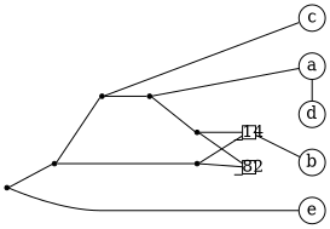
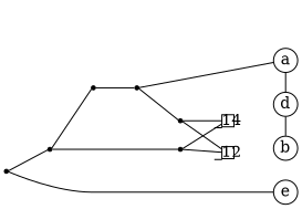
  graph {
    rankdir=LR
    node [fixedsize=true shape=point]
    a [height=0.3 shape=circle width=0.3]
    b [height=0.3 shape=circle width=0.3]
-   c [height=0.3 shape=circle width=0.3]
    d [height=0.3 shape=circle width=0.3]
    e [height=0.3 shape=circle width=0.3]
    n6 [height=0.15 label=_14 shape=square width=0.15]
-   _12 [height=0.15 shape=square width=0.15 label=_82]
+   _12 [height=0.15 shape=square width=0.15]
    _5 [height=default width=default]
    _6 [height=default width=default]
    _7 [height=default width=default]
    _8 [height=default width=default]
    _9 [height=default width=default]
    _10 [height=default width=default]
    subgraph sub_1 {
      rank=same
      a
      b
-     c
      d
      e
    }
    a -- d
-   n6 -- b
+   d -- b
    _5 -- n6
    _5 -- _12
    _6 -- n6
    _6 -- _12
    _7 -- a
    _7 -- _5
-   _8 -- c
    _8 -- _7
    _9 -- _6
    _9 -- _8
    _10 -- e
    _10 -- _9
  }
